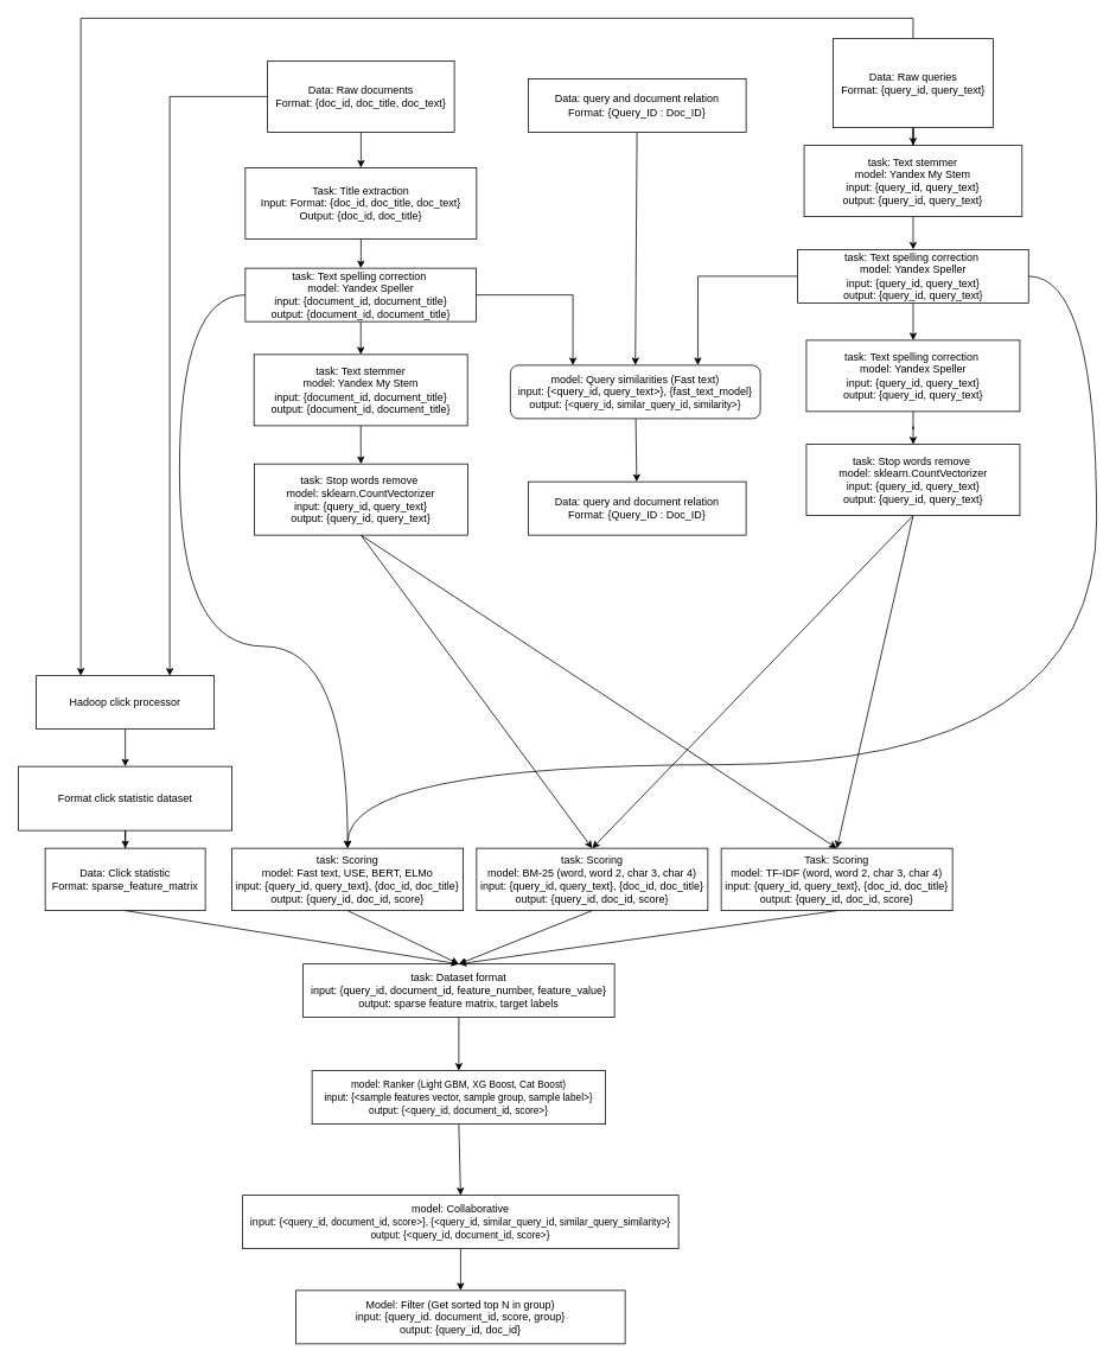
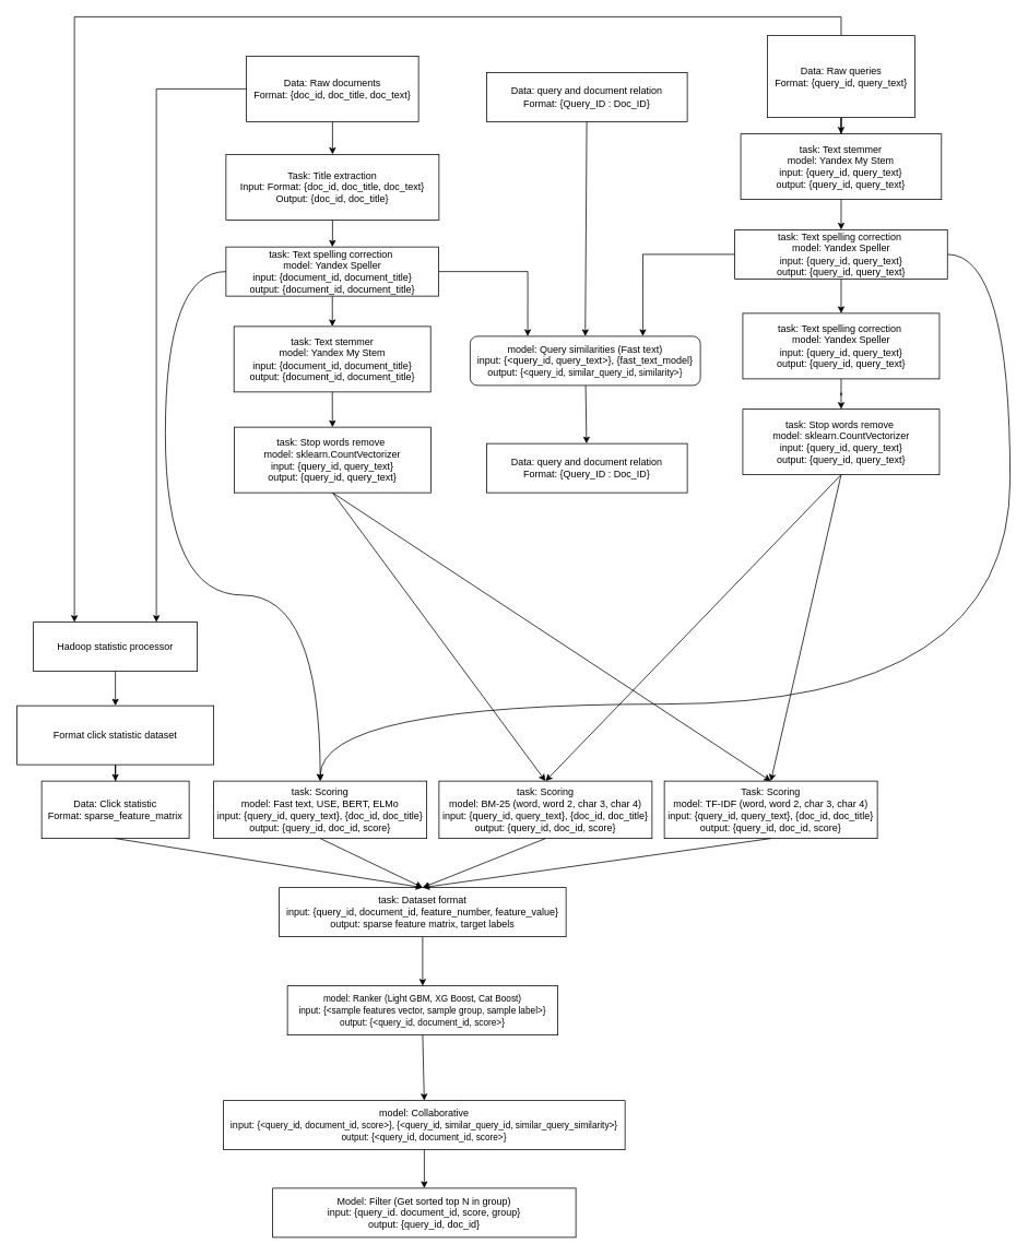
  <mxCell id="0" />
  <mxCell id="1" parent="0" />
  <mxCell id="2" value="&lt;font style=&quot;font-size: 11px&quot;&gt;model: Ranker (Light GBM, XG Boost, Cat Boost)&lt;br&gt;input: {&amp;lt;sample features vector, sample group, sample label&amp;gt;}&lt;br&gt;output: {&amp;lt;query_id, document_id, score&amp;gt;}&lt;br&gt;&lt;/font&gt;" style="rounded=0;whiteSpace=wrap;html=1;" parent="1" vertex="1"><mxGeometry x="350" y="1203" width="330" height="60" as="geometry" /></mxCell>
  <mxCell id="3" value="" style="endArrow=classic;html=1;exitX=0.5;exitY=1;exitDx=0;exitDy=0;entryX=0.5;entryY=0;entryDx=0;entryDy=0;" parent="1" source="2" target="4" edge="1"><mxGeometry width="50" height="50" relative="1" as="geometry"><mxPoint x="550" y="1293" as="sourcePoint" /><mxPoint x="515" y="1333" as="targetPoint" /></mxGeometry></mxCell>
  <mxCell id="4" value="model: Collaborative&lt;br&gt;input:&amp;nbsp;&lt;span style=&quot;font-size: 11px&quot;&gt;{&amp;lt;query_id, document_id, score&amp;gt;}, {&amp;lt;query_id, similar_query_id, similar_query_similarity&amp;gt;}&lt;br&gt;output:&amp;nbsp;&lt;/span&gt;&lt;span style=&quot;font-size: 11px&quot;&gt;{&amp;lt;query_id, document_id, score&amp;gt;}&lt;/span&gt;&lt;span style=&quot;font-size: 11px&quot;&gt;&lt;br&gt;&lt;/span&gt;" style="rounded=0;whiteSpace=wrap;html=1;" parent="1" vertex="1"><mxGeometry x="272" y="1343" width="490" height="60" as="geometry" /></mxCell>
  <mxCell id="5" value="" style="endArrow=classic;html=1;exitX=0.5;exitY=1;exitDx=0;exitDy=0;" parent="1" source="4" target="6" edge="1"><mxGeometry width="50" height="50" relative="1" as="geometry"><mxPoint x="300" y="1603" as="sourcePoint" /><mxPoint x="315" y="1533" as="targetPoint" /></mxGeometry></mxCell>
  <mxCell id="6" value="Model: Filter (Get sorted top N in group)&lt;br&gt;input: {query_id. document_id, score, group}&lt;br&gt;output: {query_id, doc_id}" style="rounded=0;whiteSpace=wrap;html=1;" parent="1" vertex="1"><mxGeometry x="332" y="1450" width="370" height="60" as="geometry" /></mxCell>
  <mxCell id="7" style="edgeStyle=orthogonalEdgeStyle;rounded=0;orthogonalLoop=1;jettySize=auto;html=1;entryX=0.5;entryY=0;entryDx=0;entryDy=0;" parent="1" source="8" target="2" edge="1"><mxGeometry relative="1" as="geometry"><Array as="points"><mxPoint x="515" y="1173" /><mxPoint x="515" y="1173" /></Array></mxGeometry></mxCell>
  <mxCell id="8" value="task: Dataset format&lt;br&gt;input: {query_id, document_id, feature_number, feature_value}&lt;br&gt;output: sparse feature matrix, target labels" style="rounded=0;whiteSpace=wrap;html=1;" parent="1" vertex="1"><mxGeometry x="340" y="1083" width="350" height="60" as="geometry" /></mxCell>
  <mxCell id="9" value="task: Scoring&lt;br&gt;model: BM-25 (word, word 2, char 3, char 4)&lt;br&gt;input: {query_id, query_text}, {doc_id, doc_title}&lt;br&gt;output: {query_id, doc_id, score}" style="rounded=0;whiteSpace=wrap;html=1;" parent="1" vertex="1"><mxGeometry x="535" y="953" width="260" height="70" as="geometry" /></mxCell>
  <mxCell id="10" value="task: Scoring&lt;br&gt;model: Fast text, USE, BERT, ELMo&lt;br&gt;input: {query_id, query_text}, {doc_id, doc_title}&lt;br&gt;output: {query_id, doc_id, score}" style="rounded=0;whiteSpace=wrap;html=1;" parent="1" vertex="1"><mxGeometry x="260" y="953" width="260" height="70" as="geometry" /></mxCell>
  <mxCell id="11" value="Data: Click statistic&lt;br&gt;Format: sparse_feature_matrix" style="rounded=0;whiteSpace=wrap;html=1;" parent="1" vertex="1"><mxGeometry x="50" y="953" width="180" height="70" as="geometry" /></mxCell>
  <mxCell id="12" value="" style="edgeStyle=orthogonalEdgeStyle;rounded=0;orthogonalLoop=1;jettySize=auto;html=1;" parent="1" source="13" target="11" edge="1"><mxGeometry relative="1" as="geometry" /></mxCell>
  <mxCell id="13" value="Format click statistic dataset" style="rounded=0;whiteSpace=wrap;html=1;" parent="1" vertex="1"><mxGeometry x="20" y="861" width="240" height="72" as="geometry" /></mxCell>
  <mxCell id="14" style="edgeStyle=orthogonalEdgeStyle;rounded=0;orthogonalLoop=1;jettySize=auto;html=1;entryX=0.5;entryY=0;entryDx=0;entryDy=0;" parent="1" source="16" target="18" edge="1"><mxGeometry relative="1" as="geometry" /></mxCell>
  <mxCell id="15" style="edgeStyle=orthogonalEdgeStyle;rounded=0;orthogonalLoop=1;jettySize=auto;html=1;entryX=0.25;entryY=0;entryDx=0;entryDy=0;exitX=0.5;exitY=0;exitDx=0;exitDy=0;" parent="1" source="16" target="40" edge="1"><mxGeometry relative="1" as="geometry"><Array as="points"><mxPoint x="1026" y="20" /><mxPoint x="90" y="20" /></Array></mxGeometry></mxCell>
  <mxCell id="16" value="Data: Raw queries&lt;br&gt;Format: {query_id, query_text}" style="rounded=0;whiteSpace=wrap;html=1;" parent="1" vertex="1"><mxGeometry x="935.75" y="43" width="180" height="100" as="geometry" /></mxCell>
  <mxCell id="17" value="" style="edgeStyle=orthogonalEdgeStyle;rounded=0;orthogonalLoop=1;jettySize=auto;html=1;" parent="1" source="18" target="45" edge="1"><mxGeometry relative="1" as="geometry" /></mxCell>
  <mxCell id="18" value="task: Text stemmer &lt;br&gt;model: Yandex My Stem&lt;br&gt;input: {query_id, query_text}&lt;br&gt;output: {query_id, query_text}" style="rounded=0;whiteSpace=wrap;html=1;" parent="1" vertex="1"><mxGeometry x="903.25" y="163" width="245" height="80" as="geometry" /></mxCell>
  <mxCell id="19" value="" style="edgeStyle=orthogonalEdgeStyle;rounded=0;orthogonalLoop=1;jettySize=auto;html=1;" parent="1" source="21" target="23" edge="1"><mxGeometry relative="1" as="geometry" /></mxCell>
  <mxCell id="20" style="edgeStyle=orthogonalEdgeStyle;rounded=0;orthogonalLoop=1;jettySize=auto;html=1;entryX=0.75;entryY=0;entryDx=0;entryDy=0;" parent="1" source="21" target="40" edge="1"><mxGeometry relative="1" as="geometry"><Array as="points"><mxPoint x="190" y="108" /></Array></mxGeometry></mxCell>
  <mxCell id="21" value="Data: Raw documents&lt;br&gt;Format: {doc_id, doc_title, doc_text}" style="rounded=0;whiteSpace=wrap;html=1;" parent="1" vertex="1"><mxGeometry x="300" y="68" width="210" height="80" as="geometry" /></mxCell>
  <mxCell id="22" value="" style="edgeStyle=orthogonalEdgeStyle;rounded=0;orthogonalLoop=1;jettySize=auto;html=1;" parent="1" source="23" target="29" edge="1"><mxGeometry relative="1" as="geometry" /></mxCell>
  <mxCell id="23" value="Task: Title extraction&lt;br&gt;Input: Format: {doc_id, doc_title, doc_text}&lt;br&gt;Output: {doc_id, doc_title}" style="rounded=0;whiteSpace=wrap;html=1;" parent="1" vertex="1"><mxGeometry x="275" y="188" width="260" height="80" as="geometry" /></mxCell>
  <mxCell id="24" value="" style="edgeStyle=orthogonalEdgeStyle;rounded=0;orthogonalLoop=1;jettySize=auto;html=1;" parent="1" source="48" target="46" edge="1"><mxGeometry relative="1" as="geometry" /></mxCell>
  <mxCell id="25" value="" style="edgeStyle=orthogonalEdgeStyle;rounded=0;orthogonalLoop=1;jettySize=auto;html=1;" parent="1" source="26" target="41" edge="1"><mxGeometry relative="1" as="geometry" /></mxCell>
  <mxCell id="26" value="&lt;span&gt;task: Text spelling correction&amp;nbsp;&lt;/span&gt;&lt;br&gt;&lt;span&gt;model: Yandex Speller&lt;/span&gt;&lt;br&gt;&lt;span&gt;input: {query_id, query_text}&lt;/span&gt;&lt;br&gt;&lt;span&gt;output: {query_id, query_text}&lt;/span&gt;" style="rounded=0;whiteSpace=wrap;html=1;" parent="1" vertex="1"><mxGeometry x="905.75" y="382" width="240" height="80" as="geometry" /></mxCell>
  <mxCell id="27" value="" style="edgeStyle=orthogonalEdgeStyle;rounded=0;orthogonalLoop=1;jettySize=auto;html=1;" parent="1" source="29" target="48" edge="1"><mxGeometry relative="1" as="geometry" /></mxCell>
  <mxCell id="28" style="edgeStyle=orthogonalEdgeStyle;rounded=0;orthogonalLoop=1;jettySize=auto;html=1;entryX=0.25;entryY=0;entryDx=0;entryDy=0;" parent="1" source="29" target="50" edge="1"><mxGeometry relative="1" as="geometry" /></mxCell>
  <mxCell id="29" value="&lt;span&gt;task: Text spelling correction&amp;nbsp;&lt;/span&gt;&lt;br&gt;&lt;span&gt;model: Yandex Speller&lt;/span&gt;&lt;br&gt;&lt;span&gt;input: {document_id, document_title}&lt;/span&gt;&lt;br&gt;&lt;span&gt;output: {&lt;/span&gt;document_id, document_title&lt;span&gt;}&lt;/span&gt;" style="rounded=0;whiteSpace=wrap;html=1;" parent="1" vertex="1"><mxGeometry x="275" y="301" width="259.5" height="60" as="geometry" /></mxCell>
  <mxCell id="30" value="Task: Scoring&lt;br&gt;model: TF-IDF (word, word 2, char 3, char 4)&lt;br&gt;input: {query_id, query_text}, {doc_id, doc_title}&lt;br&gt;output: {query_id, doc_id, score}" style="rounded=0;whiteSpace=wrap;html=1;" parent="1" vertex="1"><mxGeometry x="810" y="953" width="260" height="70" as="geometry" /></mxCell>
  <mxCell id="31" value="" style="endArrow=classic;html=1;entryX=0.5;entryY=0;entryDx=0;entryDy=0;exitX=0.5;exitY=1;exitDx=0;exitDy=0;" parent="1" source="46" target="9" edge="1"><mxGeometry width="50" height="50" relative="1" as="geometry"><mxPoint x="505" y="705" as="sourcePoint" /><mxPoint x="695" y="811" as="targetPoint" /></mxGeometry></mxCell>
  <mxCell id="32" value="" style="endArrow=classic;html=1;exitX=0.5;exitY=1;exitDx=0;exitDy=0;entryX=0.5;entryY=0;entryDx=0;entryDy=0;" parent="1" source="46" target="30" edge="1"><mxGeometry width="50" height="50" relative="1" as="geometry"><mxPoint x="605" y="731" as="sourcePoint" /><mxPoint x="715" y="861" as="targetPoint" /></mxGeometry></mxCell>
  <mxCell id="33" value="" style="endArrow=classic;html=1;exitX=0.5;exitY=1;exitDx=0;exitDy=0;entryX=0.5;entryY=0;entryDx=0;entryDy=0;" parent="1" source="41" target="30" edge="1"><mxGeometry width="50" height="50" relative="1" as="geometry"><mxPoint x="645" y="861" as="sourcePoint" /><mxPoint x="1025" y="791" as="targetPoint" /></mxGeometry></mxCell>
  <mxCell id="34" value="" style="endArrow=classic;html=1;exitX=0.5;exitY=1;exitDx=0;exitDy=0;entryX=0.5;entryY=0;entryDx=0;entryDy=0;" parent="1" source="41" target="9" edge="1"><mxGeometry width="50" height="50" relative="1" as="geometry"><mxPoint x="960" y="631" as="sourcePoint" /><mxPoint x="885" y="861" as="targetPoint" /></mxGeometry></mxCell>
  <mxCell id="35" value="" style="endArrow=classic;html=1;exitX=0.5;exitY=1;exitDx=0;exitDy=0;entryX=0.5;entryY=0;entryDx=0;entryDy=0;" parent="1" source="30" target="8" edge="1"><mxGeometry width="50" height="50" relative="1" as="geometry"><mxPoint x="610" y="973" as="sourcePoint" /><mxPoint x="660" y="923" as="targetPoint" /></mxGeometry></mxCell>
  <mxCell id="36" value="" style="endArrow=classic;html=1;exitX=0.5;exitY=1;exitDx=0;exitDy=0;entryX=0.5;entryY=0;entryDx=0;entryDy=0;" parent="1" source="9" target="8" edge="1"><mxGeometry width="50" height="50" relative="1" as="geometry"><mxPoint x="950" y="1033" as="sourcePoint" /><mxPoint x="525" y="1093" as="targetPoint" /></mxGeometry></mxCell>
  <mxCell id="37" value="" style="endArrow=classic;html=1;exitX=0.5;exitY=1;exitDx=0;exitDy=0;entryX=0.5;entryY=0;entryDx=0;entryDy=0;" parent="1" source="10" target="8" edge="1"><mxGeometry width="50" height="50" relative="1" as="geometry"><mxPoint x="675" y="1033" as="sourcePoint" /><mxPoint x="525" y="1083" as="targetPoint" /></mxGeometry></mxCell>
  <mxCell id="38" value="" style="endArrow=classic;html=1;exitX=0.5;exitY=1;exitDx=0;exitDy=0;entryX=0.5;entryY=0;entryDx=0;entryDy=0;" parent="1" source="11" target="8" edge="1"><mxGeometry width="50" height="50" relative="1" as="geometry"><mxPoint x="400" y="1033" as="sourcePoint" /><mxPoint x="525" y="1093" as="targetPoint" /></mxGeometry></mxCell>
  <mxCell id="39" value="" style="edgeStyle=orthogonalEdgeStyle;rounded=0;orthogonalLoop=1;jettySize=auto;html=1;" parent="1" source="40" target="13" edge="1"><mxGeometry relative="1" as="geometry" /></mxCell>
- <mxCell id="40" value="Hadoop click processor" style="rounded=0;whiteSpace=wrap;html=1;" parent="1" vertex="1"><mxGeometry x="40" y="759" width="200" height="60" as="geometry" /></mxCell>
+ <mxCell id="40" value="Hadoop statistic processor" style="rounded=0;whiteSpace=wrap;html=1;" parent="1" vertex="1"><mxGeometry x="40" y="759" width="200" height="60" as="geometry" /></mxCell>
  <mxCell id="41" value="&lt;span&gt;task: Stop words remove&amp;nbsp;&lt;/span&gt;&lt;br&gt;&lt;span&gt;model: sklearn.CountVectorizer&lt;/span&gt;&lt;br&gt;&lt;span&gt;input: {query_id, query_text}&lt;/span&gt;&lt;br&gt;&lt;span&gt;output: {query_id, query_text}&lt;/span&gt;" style="rounded=0;whiteSpace=wrap;html=1;" parent="1" vertex="1"><mxGeometry x="905.75" y="499" width="240" height="80" as="geometry" /></mxCell>
  <mxCell id="42" value="" style="edgeStyle=orthogonalEdgeStyle;rounded=0;orthogonalLoop=1;jettySize=auto;html=1;" parent="1" source="45" target="26" edge="1"><mxGeometry relative="1" as="geometry" /></mxCell>
  <mxCell id="43" style="edgeStyle=orthogonalEdgeStyle;rounded=0;orthogonalLoop=1;jettySize=auto;html=1;entryX=0.75;entryY=0;entryDx=0;entryDy=0;" parent="1" source="45" target="50" edge="1"><mxGeometry relative="1" as="geometry"><Array as="points"><mxPoint x="784" y="310" /></Array></mxGeometry></mxCell>
  <mxCell id="44" style="edgeStyle=orthogonalEdgeStyle;curved=1;rounded=0;orthogonalLoop=1;jettySize=auto;html=1;entryX=0.5;entryY=0;entryDx=0;entryDy=0;" parent="1" source="45" target="10" edge="1"><mxGeometry relative="1" as="geometry"><Array as="points"><mxPoint x="1232" y="310" /><mxPoint x="1232" y="859" /><mxPoint x="390" y="859" /></Array></mxGeometry></mxCell>
  <mxCell id="45" value="&lt;span&gt;task: Text spelling correction&amp;nbsp;&lt;/span&gt;&lt;br&gt;&lt;span&gt;model: Yandex Speller&lt;/span&gt;&lt;br&gt;input: {query_id, query_text}&lt;br&gt;output: {query_id, query_text}" style="rounded=0;whiteSpace=wrap;html=1;" parent="1" vertex="1"><mxGeometry x="896" y="280" width="259.5" height="60" as="geometry" /></mxCell>
  <mxCell id="46" value="&lt;span&gt;task: Stop words remove&amp;nbsp;&lt;/span&gt;&lt;br&gt;&lt;span&gt;model: sklearn.CountVectorizer&lt;/span&gt;&lt;br&gt;&lt;span&gt;input: {query_id, query_text}&lt;/span&gt;&lt;br&gt;&lt;span&gt;output: {query_id, query_text}&lt;/span&gt;" style="rounded=0;whiteSpace=wrap;html=1;" parent="1" vertex="1"><mxGeometry x="285" y="521" width="240" height="80" as="geometry" /></mxCell>
  <mxCell id="47" style="edgeStyle=orthogonalEdgeStyle;curved=1;rounded=0;orthogonalLoop=1;jettySize=auto;html=1;exitX=0;exitY=0.5;exitDx=0;exitDy=0;entryX=0.5;entryY=0;entryDx=0;entryDy=0;" parent="1" source="29" target="10" edge="1"><mxGeometry relative="1" as="geometry"><mxPoint x="132" y="681" as="targetPoint" /><Array as="points"><mxPoint x="201" y="331" /><mxPoint x="201" y="726" /><mxPoint x="390" y="726" /></Array></mxGeometry></mxCell>
  <mxCell id="48" value="task: Text stemmer &lt;br&gt;model: Yandex My Stem&lt;br&gt;input: {document_id, document_title}&lt;br&gt;output: {document_id, document_title}" style="rounded=0;whiteSpace=wrap;html=1;" parent="1" vertex="1"><mxGeometry x="284.75" y="398" width="240" height="80" as="geometry" /></mxCell>
  <mxCell id="49" value="" style="rounded=0;orthogonalLoop=1;jettySize=auto;html=1;" parent="1" source="50" target="53" edge="1"><mxGeometry relative="1" as="geometry" /></mxCell>
  <mxCell id="50" value="model: Query similarities (Fast text)&lt;br&gt;input: {&amp;lt;query_id, query_text&amp;gt;}, {fast_text_model}&lt;br&gt;output:&amp;nbsp;&lt;span style=&quot;font-size: 11px&quot;&gt;{&amp;lt;query_id, similar_query_id, similarity&amp;gt;}&lt;/span&gt;" style="rounded=1;whiteSpace=wrap;html=1;" parent="1" vertex="1"><mxGeometry x="573" y="410" width="281" height="60" as="geometry" /></mxCell>
  <mxCell id="51" style="edgeStyle=none;rounded=0;orthogonalLoop=1;jettySize=auto;html=1;entryX=0.5;entryY=0;entryDx=0;entryDy=0;" parent="1" source="52" target="50" edge="1"><mxGeometry relative="1" as="geometry" /></mxCell>
  <mxCell id="52" value="Data: query and document relation&lt;br&gt;Format: {Query_ID : Doc_ID}" style="rounded=0;whiteSpace=wrap;html=1;" parent="1" vertex="1"><mxGeometry x="593" y="88" width="245" height="60" as="geometry" /></mxCell>
  <mxCell id="53" value="Data: query and document relation&lt;br&gt;Format: {Query_ID : Doc_ID}" style="rounded=0;whiteSpace=wrap;html=1;" parent="1" vertex="1"><mxGeometry x="593" y="541" width="245" height="60" as="geometry" /></mxCell>
  <mxCell id="54" style="edgeStyle=orthogonalEdgeStyle;rounded=0;orthogonalLoop=1;jettySize=auto;html=1;exitX=0.5;exitY=1;exitDx=0;exitDy=0;" parent="1" source="53" target="53" edge="1"><mxGeometry relative="1" as="geometry" /></mxCell>
